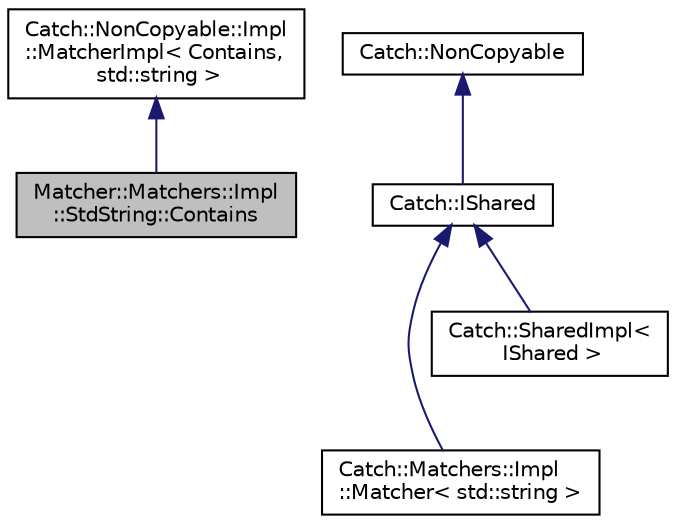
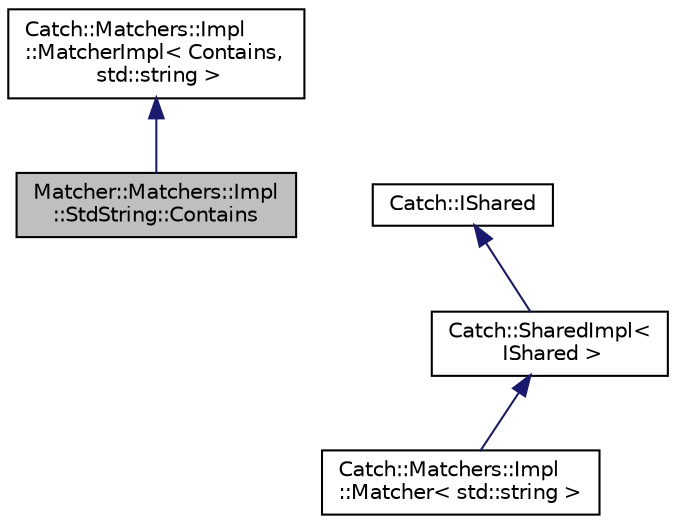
  digraph {
    node [color=black fillcolor=white fontname=Helvetica fontsize=10 shape=record style=filled]
    edge [color=midnightblue dir=back fontname=Helvetica fontsize=10 labelfontname=Helvetica labelfontsize=10 style=solid]
    n1 [fillcolor=grey75 fontcolor=black height=0.2 label="Matcher::Matchers::Impl\l::StdString::Contains" width=0.4]
-   n2 [height=0.2 label="Catch::NonCopyable::Impl\l::MatcherImpl\< Contains,\l std::string \>" width=0.4]
+   n2 [height=0.2 label="Catch::Matchers::Impl\l::MatcherImpl\< Contains,\l std::string \>" width=0.4]
    n3 [height=0.2 label="Catch::Matchers::Impl\l::Matcher\< std::string \>" width=0.4]
    n4 [height=0.2 label="Catch::SharedImpl\<\l IShared \>" width=0.4]
    n5 [height=0.2 label="Catch::IShared" width=0.4]
-   n6 [height=0.2 label="Catch::NonCopyable" width=0.4]
    n2 -> n1
-   n5 -> n3
+   n4 -> n3
    n5 -> n4
-   n6 -> n5
  }
